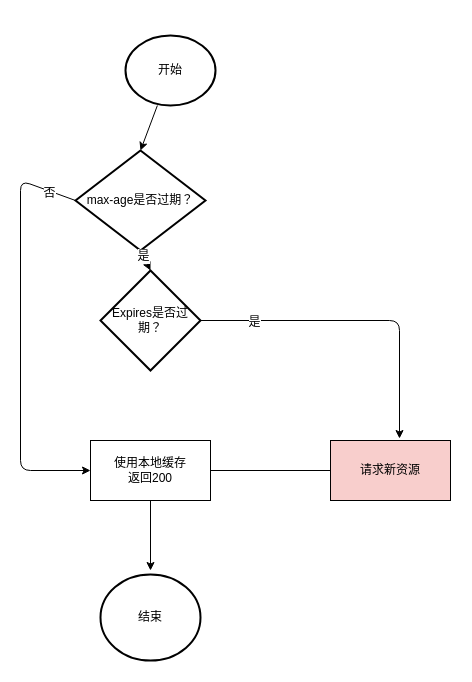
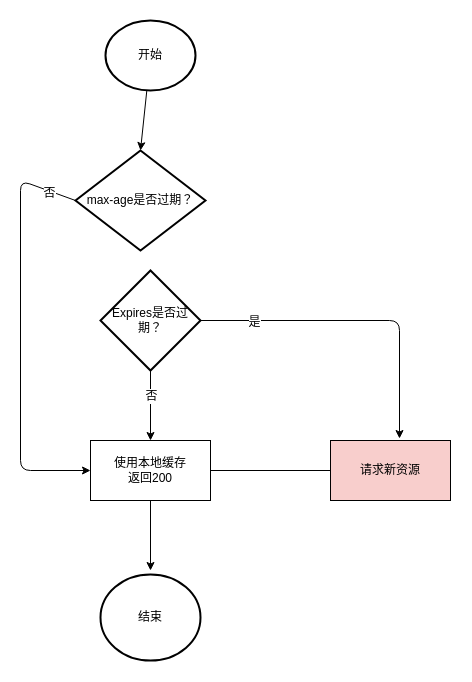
  <mxCell id="0" />
  <mxCell id="1" parent="0" />
- <mxCell id="2" value="开始" style="strokeWidth=2;html=1;shape=mxgraph.flowchart.start_2;whiteSpace=wrap;" vertex="1" parent="1"><mxGeometry x="125" y="35" width="90" height="70" as="geometry" /></mxCell>
+ <mxCell id="2" value="开始" style="strokeWidth=2;html=1;shape=mxgraph.flowchart.start_2;whiteSpace=wrap;" vertex="1" parent="1"><mxGeometry x="105" y="20" width="90" height="70" as="geometry" /></mxCell>
  <mxCell id="3" value="max-age是否过期？" style="strokeWidth=2;html=1;shape=mxgraph.flowchart.decision;whiteSpace=wrap;" vertex="1" parent="1"><mxGeometry x="75" y="150" width="130" height="100" as="geometry" /></mxCell>
  <mxCell id="4" value="Expires是否过期？" style="strokeWidth=2;html=1;shape=mxgraph.flowchart.decision;whiteSpace=wrap;" vertex="1" parent="1"><mxGeometry x="100" y="270" width="100" height="100" as="geometry" /></mxCell>
  <mxCell id="5" value="使用本地缓存&lt;br&gt;返回200" style="rounded=0;whiteSpace=wrap;html=1;" vertex="1" parent="1"><mxGeometry x="90" y="440" width="120" height="60" as="geometry" /></mxCell>
  <mxCell id="6" value="请求新资源" style="rounded=0;whiteSpace=wrap;html=1;fillColor=#f8cecc;" vertex="1" parent="1"><mxGeometry x="330" y="440" width="120" height="60" as="geometry" /></mxCell>
  <mxCell id="7" value="结束" style="strokeWidth=2;html=1;shape=mxgraph.flowchart.start_2;whiteSpace=wrap;" vertex="1" parent="1"><mxGeometry x="100" y="574" width="100" height="86" as="geometry" /></mxCell>
  <mxCell id="8" value="" style="endArrow=classic;html=1;entryX=0.5;entryY=0;entryDx=0;entryDy=0;entryPerimeter=0;" edge="1" parent="1" source="2" target="3"><mxGeometry width="50" height="50" relative="1" as="geometry"><mxPoint x="130" y="140" as="sourcePoint" /><mxPoint x="170" y="110" as="targetPoint" /></mxGeometry></mxCell>
- <mxCell id="9" value="" style="endArrow=classic;html=1;entryX=0.5;entryY=0;entryDx=0;entryDy=0;entryPerimeter=0;exitX=0.5;exitY=1;exitDx=0;exitDy=0;exitPerimeter=0;" edge="1" parent="1" source="3" target="4"><mxGeometry width="50" height="50" relative="1" as="geometry"><mxPoint x="10" y="300" as="sourcePoint" /><mxPoint x="60" y="250" as="targetPoint" /></mxGeometry></mxCell>
- <mxCell id="10" value="是" style="text;html=1;align=center;verticalAlign=middle;resizable=0;points=[];;labelBackgroundColor=#ffffff;" vertex="1" connectable="0" parent="9"><mxGeometry x="-0.5" relative="1" as="geometry"><mxPoint as="offset" /></mxGeometry></mxCell>
+ <mxCell id="11" value="" style="endArrow=classic;html=1;exitX=0.5;exitY=1;exitDx=0;exitDy=0;exitPerimeter=0;" edge="1" parent="1" source="4" target="5"><mxGeometry width="50" height="50" relative="1" as="geometry"><mxPoint x="60" y="380" as="sourcePoint" /><mxPoint x="110" y="330" as="targetPoint" /></mxGeometry></mxCell>
+ <mxCell id="12" value="否" style="text;html=1;align=center;verticalAlign=middle;resizable=0;points=[];;labelBackgroundColor=#ffffff;" vertex="1" connectable="0" parent="11"><mxGeometry x="-0.286" relative="1" as="geometry"><mxPoint as="offset" /></mxGeometry></mxCell>
  <mxCell id="13" value="" style="endArrow=none;html=1;" edge="1" parent="1" source="5" target="6"><mxGeometry width="50" height="50" relative="1" as="geometry"><mxPoint x="320" y="510" as="sourcePoint" /><mxPoint x="370" y="460" as="targetPoint" /></mxGeometry></mxCell>
  <mxCell id="14" value="" style="endArrow=classic;html=1;exitX=0.5;exitY=1;exitDx=0;exitDy=0;" edge="1" parent="1" source="5"><mxGeometry width="50" height="50" relative="1" as="geometry"><mxPoint x="120" y="610" as="sourcePoint" /><mxPoint x="150" y="570" as="targetPoint" /></mxGeometry></mxCell>
  <mxCell id="15" value="" style="endArrow=classic;html=1;exitX=0;exitY=0.5;exitDx=0;exitDy=0;exitPerimeter=0;entryX=0;entryY=0.5;entryDx=0;entryDy=0;" edge="1" parent="1" source="3" target="5"><mxGeometry width="50" height="50" relative="1" as="geometry"><mxPoint x="-10" y="60" as="sourcePoint" /><mxPoint x="-20" y="280" as="targetPoint" /><Array as="points"><mxPoint x="20" y="180" /><mxPoint x="20" y="470" /></Array></mxGeometry></mxCell>
  <mxCell id="16" value="否" style="text;html=1;align=center;verticalAlign=middle;resizable=0;points=[];;labelBackgroundColor=#ffffff;" vertex="1" connectable="0" parent="15"><mxGeometry x="-0.868" y="2" relative="1" as="geometry"><mxPoint as="offset" /></mxGeometry></mxCell>
  <mxCell id="17" value="" style="endArrow=classic;html=1;exitX=1;exitY=0.5;exitDx=0;exitDy=0;exitPerimeter=0;entryX=0.575;entryY=-0.033;entryDx=0;entryDy=0;entryPerimeter=0;" edge="1" parent="1" source="4" target="6"><mxGeometry width="50" height="50" relative="1" as="geometry"><mxPoint x="250" y="350" as="sourcePoint" /><mxPoint x="390" y="320" as="targetPoint" /><Array as="points"><mxPoint x="399" y="320" /></Array></mxGeometry></mxCell>
  <mxCell id="18" value="是" style="text;html=1;align=center;verticalAlign=middle;resizable=0;points=[];;labelBackgroundColor=#ffffff;" vertex="1" connectable="0" parent="17"><mxGeometry x="-0.666" y="-1" relative="1" as="geometry"><mxPoint as="offset" /></mxGeometry></mxCell>
